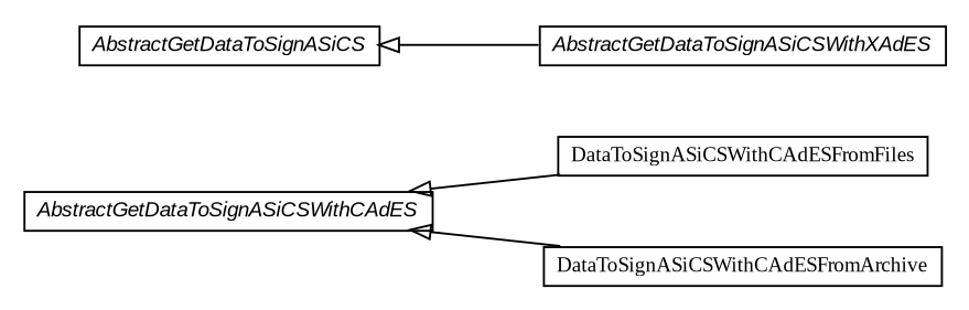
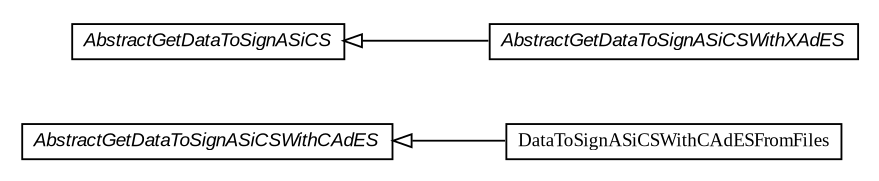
  digraph {
    fontname="Liberation Serif"
    nodesep=0.25
    rankdir=LR
    ranksep=0.5
    node [fontcolor=black fontname="Liberation Serif" fontsize=10.0 shape=plaintext]
    edge [arrowtail=empty dir=back fontname="Liberation Serif" fontsize=10 headport=p labelfontname=arial labelfontsize=10 tailport=p]
    n1 [label=<<table title="eu.europa.esig.dss.asic.signature.asics.DataToSignASiCSWithCAdESFromFiles" border="0" cellborder="1" cellspacing="0" cellpadding="2" port="p" href="./DataToSignASiCSWithCAdESFromFiles.html"> 		<tr><td><table border="0" cellspacing="0" cellpadding="1"> <tr><td align="center" balign="center"> DataToSignASiCSWithCAdESFromFiles </td></tr> 		</table></td></tr> 		</table>>]
-   n2 [label=<<table title="eu.europa.esig.dss.asic.signature.asics.DataToSignASiCSWithCAdESFromArchive" border="0" cellborder="1" cellspacing="0" cellpadding="2" port="p" href="./DataToSignASiCSWithCAdESFromArchive.html"> 		<tr><td><table border="0" cellspacing="0" cellpadding="1"> <tr><td align="center" balign="center"> DataToSignASiCSWithCAdESFromArchive </td></tr> 		</table></td></tr> 		</table>>]
    n3 [label=<<table title="eu.europa.esig.dss.asic.signature.asics.AbstractGetDataToSignASiCSWithCAdES" border="0" cellborder="1" cellspacing="0" cellpadding="2" port="p" href="./AbstractGetDataToSignASiCSWithCAdES.html"> 		<tr><td><table border="0" cellspacing="0" cellpadding="1"> <tr><td align="center" balign="center"><font face="arial italic"> AbstractGetDataToSignASiCSWithCAdES </font></td></tr> 		</table></td></tr> 		</table>>]
    n4 [label=<<table title="eu.europa.esig.dss.asic.signature.asics.AbstractGetDataToSignASiCSWithXAdES" border="0" cellborder="1" cellspacing="0" cellpadding="2" port="p" href="./AbstractGetDataToSignASiCSWithXAdES.html"> 		<tr><td><table border="0" cellspacing="0" cellpadding="1"> <tr><td align="center" balign="center"><font face="arial italic"> AbstractGetDataToSignASiCSWithXAdES </font></td></tr> 		</table></td></tr> 		</table>>]
    n5 [label=<<table title="eu.europa.esig.dss.asic.signature.asics.AbstractGetDataToSignASiCS" border="0" cellborder="1" cellspacing="0" cellpadding="2" port="p" href="./AbstractGetDataToSignASiCS.html"> 		<tr><td><table border="0" cellspacing="0" cellpadding="1"> <tr><td align="center" balign="center"><font face="arial italic"> AbstractGetDataToSignASiCS </font></td></tr> 		</table></td></tr> 		</table>>]
    n3 -> n1
-   n3 -> n2
    n5 -> n4
  }
